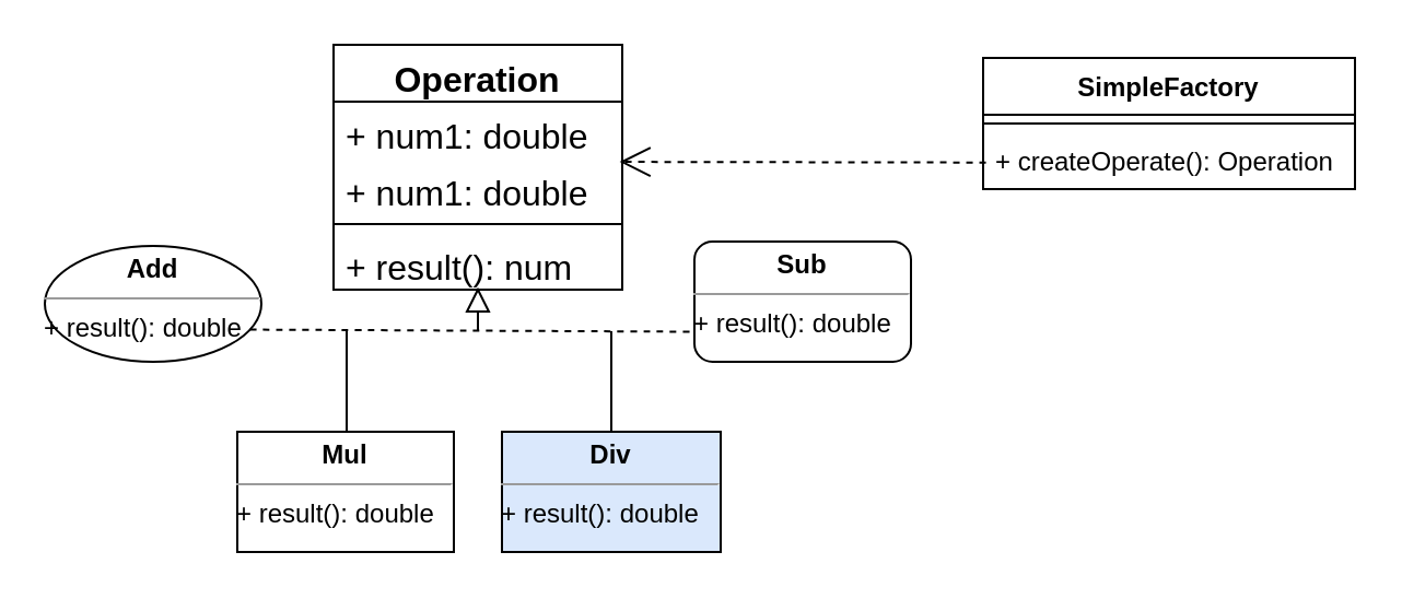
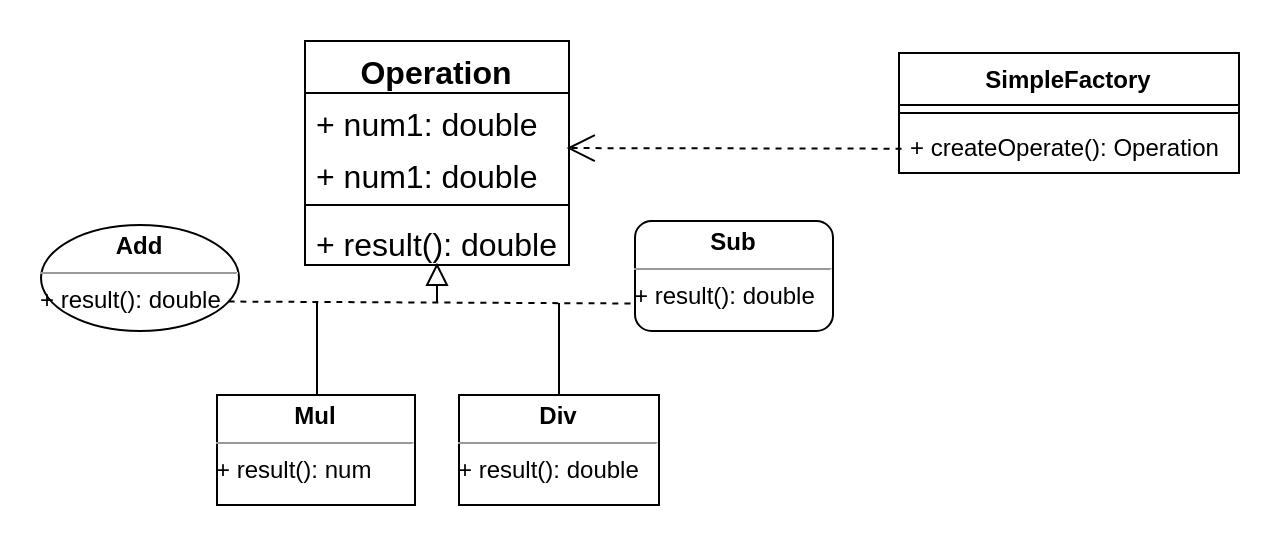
  <mxCell id="0" />
  <mxCell id="1" parent="0" />
  <mxCell id="2" value="Operation" style="swimlane;fontStyle=1;align=center;verticalAlign=top;childLayout=stackLayout;horizontal=1;startSize=26;horizontalStack=0;resizeParent=1;resizeParentMax=0;resizeLast=0;collapsible=1;marginBottom=0;whiteSpace=wrap;html=1;fontSize=16;" vertex="1" parent="1"><mxGeometry x="152" y="20" width="132" height="112" as="geometry" /></mxCell>
  <mxCell id="3" value="+ num1: double" style="text;strokeColor=none;fillColor=none;align=left;verticalAlign=top;spacingLeft=4;spacingRight=4;overflow=hidden;rotatable=0;points=[[0,0.5],[1,0.5]];portConstraint=eastwest;whiteSpace=wrap;html=1;fontSize=16;" vertex="1" parent="2"><mxGeometry y="26" width="132" height="26" as="geometry" /></mxCell>
  <mxCell id="4" value="+ num1: double" style="text;strokeColor=none;fillColor=none;align=left;verticalAlign=top;spacingLeft=4;spacingRight=4;overflow=hidden;rotatable=0;points=[[0,0.5],[1,0.5]];portConstraint=eastwest;whiteSpace=wrap;html=1;fontSize=16;" vertex="1" parent="2"><mxGeometry y="52" width="132" height="26" as="geometry" /></mxCell>
  <mxCell id="5" value="" style="line;strokeWidth=1;fillColor=none;align=left;verticalAlign=middle;spacingTop=-1;spacingLeft=3;spacingRight=3;rotatable=0;labelPosition=right;points=[];portConstraint=eastwest;strokeColor=inherit;fontSize=16;" vertex="1" parent="2"><mxGeometry y="78" width="132" height="8" as="geometry" /></mxCell>
- <mxCell id="6" value="+ result(): num" style="text;strokeColor=none;fillColor=none;align=left;verticalAlign=top;spacingLeft=4;spacingRight=4;overflow=hidden;rotatable=0;points=[[0,0.5],[1,0.5]];portConstraint=eastwest;whiteSpace=wrap;html=1;fontSize=16;" vertex="1" parent="2"><mxGeometry y="86" width="132" height="26" as="geometry" /></mxCell>
+ <mxCell id="6" value="+ result(): double" style="text;strokeColor=none;fillColor=none;align=left;verticalAlign=top;spacingLeft=4;spacingRight=4;overflow=hidden;rotatable=0;points=[[0,0.5],[1,0.5]];portConstraint=eastwest;whiteSpace=wrap;html=1;fontSize=16;" vertex="1" parent="2"><mxGeometry y="86" width="132" height="26" as="geometry" /></mxCell>
  <mxCell id="7" value="&lt;p style=&quot;margin:0px;margin-top:4px;text-align:center;&quot;&gt;&lt;b&gt;Add&lt;/b&gt;&lt;/p&gt;&lt;hr size=&quot;1&quot;&gt;&lt;div style=&quot;height:2px;&quot;&gt;+ result(): double&lt;/div&gt;" style="ellipse;verticalAlign=top;align=left;overflow=fill;fontSize=12;fontFamily=Helvetica;html=1;whiteSpace=wrap;" vertex="1" parent="1"><mxGeometry x="20" y="112" width="99" height="53" as="geometry" /></mxCell>
- <mxCell id="8" value="&lt;p style=&quot;margin:0px;margin-top:4px;text-align:center;&quot;&gt;&lt;b&gt;Mul&lt;/b&gt;&lt;/p&gt;&lt;hr size=&quot;1&quot;&gt;&lt;div style=&quot;height:2px;&quot;&gt;+ result(): double&lt;/div&gt;" style="verticalAlign=top;align=left;overflow=fill;fontSize=12;fontFamily=Helvetica;html=1;whiteSpace=wrap;" vertex="1" parent="1"><mxGeometry x="108" y="197" width="99" height="55" as="geometry" /></mxCell>
+ <mxCell id="8" value="&lt;p style=&quot;margin:0px;margin-top:4px;text-align:center;&quot;&gt;&lt;b&gt;Mul&lt;/b&gt;&lt;/p&gt;&lt;hr size=&quot;1&quot;&gt;&lt;div style=&quot;height:2px;&quot;&gt;+ result(): num&lt;/div&gt;" style="verticalAlign=top;align=left;overflow=fill;fontSize=12;fontFamily=Helvetica;html=1;whiteSpace=wrap;" vertex="1" parent="1"><mxGeometry x="108" y="197" width="99" height="55" as="geometry" /></mxCell>
  <mxCell id="9" value="&lt;p style=&quot;margin:0px;margin-top:4px;text-align:center;&quot;&gt;&lt;b&gt;Sub&lt;/b&gt;&lt;/p&gt;&lt;hr size=&quot;1&quot;&gt;&lt;div style=&quot;height:2px;&quot;&gt;+ result(): double&lt;/div&gt;" style="verticalAlign=top;align=left;overflow=fill;fontSize=12;fontFamily=Helvetica;html=1;whiteSpace=wrap;rounded=1;" vertex="1" parent="1"><mxGeometry x="317" y="110" width="99" height="55" as="geometry" /></mxCell>
- <mxCell id="10" value="&lt;p style=&quot;margin:0px;margin-top:4px;text-align:center;&quot;&gt;&lt;b&gt;Div&lt;/b&gt;&lt;/p&gt;&lt;hr size=&quot;1&quot;&gt;&lt;div style=&quot;height:2px;&quot;&gt;+ result(): double&lt;/div&gt;" style="verticalAlign=top;align=left;overflow=fill;fontSize=12;fontFamily=Helvetica;html=1;whiteSpace=wrap;fillColor=#dae8fc;" vertex="1" parent="1"><mxGeometry x="229" y="197" width="100" height="55" as="geometry" /></mxCell>
+ <mxCell id="10" value="&lt;p style=&quot;margin:0px;margin-top:4px;text-align:center;&quot;&gt;&lt;b&gt;Div&lt;/b&gt;&lt;/p&gt;&lt;hr size=&quot;1&quot;&gt;&lt;div style=&quot;height:2px;&quot;&gt;+ result(): double&lt;/div&gt;" style="verticalAlign=top;align=left;overflow=fill;fontSize=12;fontFamily=Helvetica;html=1;whiteSpace=wrap;" vertex="1" parent="1"><mxGeometry x="229" y="197" width="100" height="55" as="geometry" /></mxCell>
  <mxCell id="11" value="" style="endArrow=none;html=1;rounded=0;fontSize=12;startSize=8;endSize=8;curved=1;exitX=1;exitY=0.75;exitDx=0;exitDy=0;entryX=0;entryY=0.75;entryDx=0;entryDy=0;dashed=1;" edge="1" parent="1" source="7" target="9"><mxGeometry width="50" height="50" relative="1" as="geometry"><mxPoint x="449" y="204" as="sourcePoint" /><mxPoint x="499" y="154" as="targetPoint" /></mxGeometry></mxCell>
  <mxCell id="12" value="" style="endArrow=none;html=1;rounded=0;fontSize=12;startSize=8;endSize=8;curved=1;labelBorderColor=none;" edge="1" parent="1"><mxGeometry width="50" height="50" relative="1" as="geometry"><mxPoint x="158" y="151" as="sourcePoint" /><mxPoint x="158" y="197" as="targetPoint" /></mxGeometry></mxCell>
  <mxCell id="13" value="" style="endArrow=none;html=1;rounded=0;fontSize=12;startSize=8;endSize=8;curved=1;labelBorderColor=none;" edge="1" parent="1"><mxGeometry width="50" height="50" relative="1" as="geometry"><mxPoint x="279" y="151" as="sourcePoint" /><mxPoint x="279" y="197" as="targetPoint" /></mxGeometry></mxCell>
  <mxCell id="14" value="" style="triangle;whiteSpace=wrap;html=1;direction=north;" vertex="1" parent="1"><mxGeometry x="213" y="132" width="10" height="10" as="geometry" /></mxCell>
  <mxCell id="15" value="" style="endArrow=none;html=1;exitX=0;exitY=0.5;exitDx=0;exitDy=0;curved=1;" edge="1" parent="1" source="14"><mxGeometry width="50" height="50" relative="1" as="geometry"><mxPoint x="218" y="146" as="sourcePoint" /><mxPoint x="218" y="151" as="targetPoint" /></mxGeometry></mxCell>
  <mxCell id="16" value="" style="endArrow=open;endSize=12;dashed=1;html=1;rounded=0;entryX=0.991;entryY=0.059;entryDx=0;entryDy=0;entryPerimeter=0;exitX=0.008;exitY=0.84;exitDx=0;exitDy=0;exitPerimeter=0;" edge="1" parent="1" target="4"><mxGeometry width="160" relative="1" as="geometry"><mxPoint x="450.28" y="73.84" as="sourcePoint" /><mxPoint x="629" y="117" as="targetPoint" /></mxGeometry></mxCell>
  <mxCell id="17" value="SimpleFactory" style="swimlane;fontStyle=1;align=center;verticalAlign=top;childLayout=stackLayout;horizontal=1;startSize=26;horizontalStack=0;resizeParent=1;resizeParentMax=0;resizeLast=0;collapsible=1;marginBottom=0;whiteSpace=wrap;html=1;" vertex="1" parent="1"><mxGeometry x="449" y="26" width="170" height="60" as="geometry" /></mxCell>
  <mxCell id="18" value="" style="line;strokeWidth=1;fillColor=none;align=left;verticalAlign=middle;spacingTop=-1;spacingLeft=3;spacingRight=3;rotatable=0;labelPosition=right;points=[];portConstraint=eastwest;strokeColor=inherit;" vertex="1" parent="17"><mxGeometry y="26" width="170" height="8" as="geometry" /></mxCell>
  <mxCell id="19" value="+ createOperate(): Operation" style="text;strokeColor=none;fillColor=none;align=left;verticalAlign=top;spacingLeft=4;spacingRight=4;overflow=hidden;rotatable=0;points=[[0,0.5],[1,0.5]];portConstraint=eastwest;whiteSpace=wrap;html=1;" vertex="1" parent="17"><mxGeometry y="34" width="170" height="26" as="geometry" /></mxCell>
